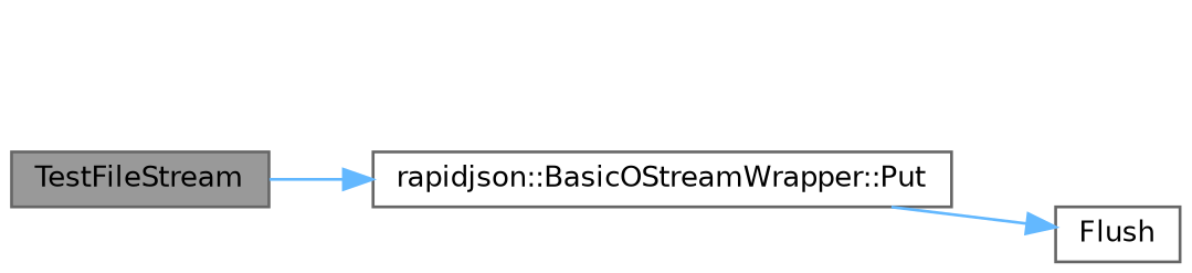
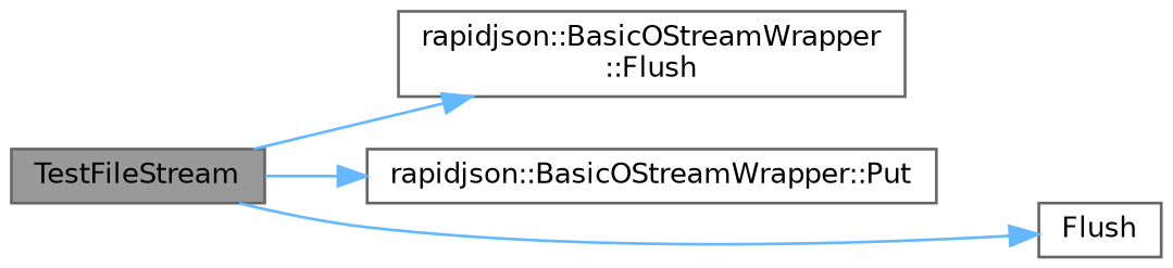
  digraph {
    fontname="DejaVu Sans"
    rankdir=LR
    node [color=grey40 fillcolor=white fontname="DejaVu Sans" fontsize=10 shape=box style=filled]
    edge [color=steelblue1 fontname="DejaVu Sans" fontsize=10 labelfontname=Helvetica labelfontsize=10 style=solid]
    n1 [color=gray40 fillcolor=grey60 fontcolor=black height=0.2 label=TestFileStream width=0.4]
+   n2 [height=0.2 label="rapidjson::BasicOStreamWrapper\l::Flush" width=0.4]
    n3 [height=0.2 label="rapidjson::BasicOStreamWrapper::Put" width=0.4]
    n4 [height=0.2 label=Flush width=0.4]
+   n1 -> n2
    n1 -> n3
-   n3 -> n4
+   n1 -> n4
  }
